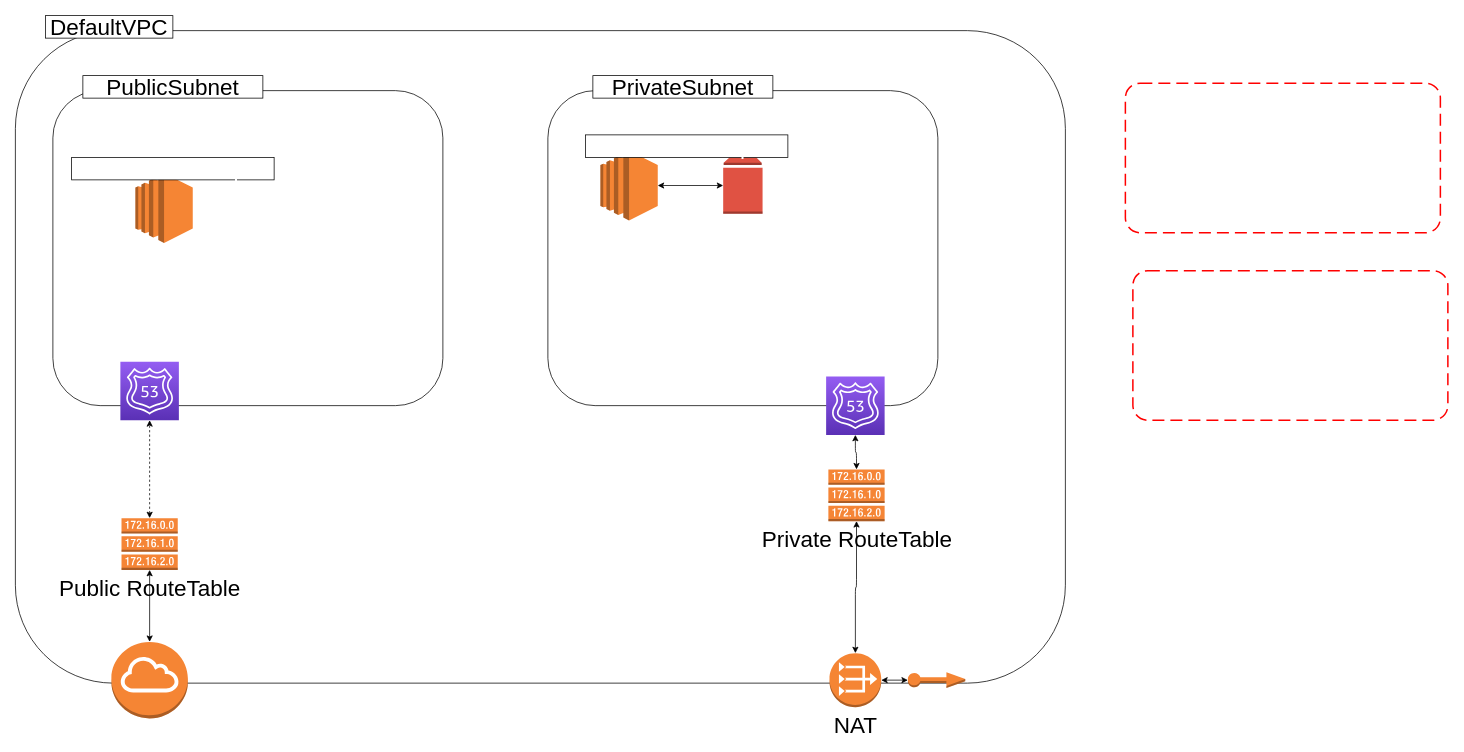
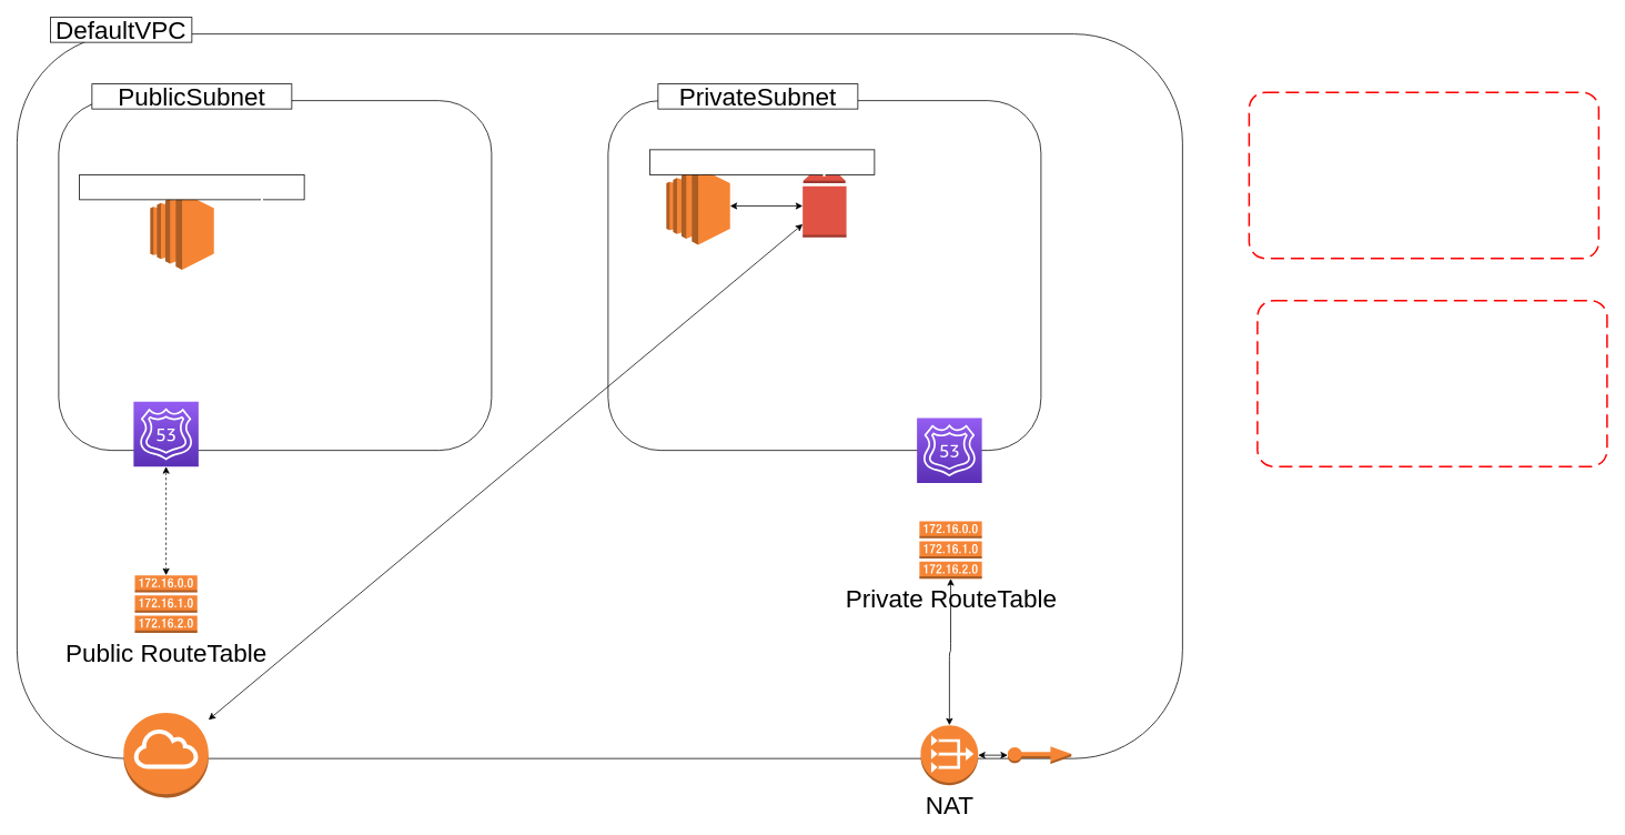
  <mxCell id="0" />
  <mxCell id="1" parent="0" />
  <mxCell id="2" value="" style="rounded=1;whiteSpace=wrap;html=1;" vertex="1" parent="1"><mxGeometry x="20" y="40" width="1400" height="870" as="geometry" /></mxCell>
  <mxCell id="3" value="DefaultVPC" style="text;html=1;strokeColor=default;fillColor=default;align=center;verticalAlign=middle;whiteSpace=wrap;rounded=0;fontSize=30;" vertex="1" parent="1"><mxGeometry x="60" y="20" width="170" height="30" as="geometry" /></mxCell>
  <mxCell id="4" value="" style="rounded=1;whiteSpace=wrap;html=1;fontSize=30;strokeColor=default;fillColor=default;" vertex="1" parent="1"><mxGeometry x="70" y="120" width="520" height="420" as="geometry" /></mxCell>
  <mxCell id="5" value="PublicSubnet" style="text;html=1;strokeColor=default;fillColor=default;align=center;verticalAlign=middle;whiteSpace=wrap;rounded=0;fontSize=30;" vertex="1" parent="1"><mxGeometry x="110" y="100" width="240" height="30" as="geometry" /></mxCell>
  <mxCell id="6" value="" style="rounded=1;whiteSpace=wrap;html=1;fontSize=30;strokeColor=default;fillColor=default;" vertex="1" parent="1"><mxGeometry x="730" y="120" width="520" height="420" as="geometry" /></mxCell>
  <mxCell id="7" value="PrivateSubnet" style="text;html=1;strokeColor=default;fillColor=default;align=center;verticalAlign=middle;whiteSpace=wrap;rounded=0;fontSize=30;" vertex="1" parent="1"><mxGeometry x="790" y="100" width="240" height="30" as="geometry" /></mxCell>
  <mxCell id="8" style="edgeStyle=orthogonalEdgeStyle;html=1;entryX=0;entryY=0.5;entryDx=0;entryDy=0;entryPerimeter=0;fontSize=30;fontColor=#FFFFFF;startArrow=classic;startFill=1;" edge="1" parent="1" source="10" target="14"><mxGeometry relative="1" as="geometry" /></mxCell>
  <mxCell id="9" style="edgeStyle=orthogonalEdgeStyle;html=1;entryX=0.5;entryY=1;entryDx=0;entryDy=0;entryPerimeter=0;fontSize=30;fontColor=#FFFFFF;startArrow=classic;startFill=1;" edge="1" parent="1" source="10" target="13"><mxGeometry relative="1" as="geometry" /></mxCell>
  <mxCell id="10" value="NAT" style="outlineConnect=0;dashed=0;verticalLabelPosition=bottom;verticalAlign=top;align=center;html=1;shape=mxgraph.aws3.vpc_nat_gateway;fillColor=#F58534;gradientColor=none;fontSize=30;strokeColor=default;" vertex="1" parent="1"><mxGeometry x="1105.5" y="870" width="69" height="72" as="geometry" /></mxCell>
  <mxCell id="11" value="Private Route" style="sketch=0;points=[[0,0,0],[0.25,0,0],[0.5,0,0],[0.75,0,0],[1,0,0],[0,1,0],[0.25,1,0],[0.5,1,0],[0.75,1,0],[1,1,0],[0,0.25,0],[0,0.5,0],[0,0.75,0],[1,0.25,0],[1,0.5,0],[1,0.75,0]];outlineConnect=0;fontColor=#FFFFFF;gradientColor=#945DF2;gradientDirection=north;fillColor=#5A30B5;strokeColor=#ffffff;dashed=0;verticalLabelPosition=bottom;verticalAlign=top;align=center;html=1;fontSize=30;fontStyle=0;aspect=fixed;shape=mxgraph.aws4.resourceIcon;resIcon=mxgraph.aws4.route_53;" vertex="1" parent="1"><mxGeometry x="1101" y="501" width="78" height="78" as="geometry" /></mxCell>
- <mxCell id="12" style="edgeStyle=orthogonalEdgeStyle;html=1;entryX=0.5;entryY=1;entryDx=0;entryDy=0;entryPerimeter=0;fontSize=30;fontColor=#FFFFFF;startArrow=classic;startFill=1;" edge="1" parent="1" source="13" target="11"><mxGeometry relative="1" as="geometry" /></mxCell>
  <mxCell id="13" value="Private RouteTable" style="outlineConnect=0;dashed=0;verticalLabelPosition=bottom;verticalAlign=top;align=center;html=1;shape=mxgraph.aws3.route_table;fillColor=#F58536;gradientColor=none;fontSize=30;strokeColor=default;" vertex="1" parent="1"><mxGeometry x="1104" y="625" width="75" height="69" as="geometry" /></mxCell>
  <mxCell id="14" value="NAT EIP" style="outlineConnect=0;dashed=0;verticalLabelPosition=bottom;verticalAlign=top;align=center;html=1;shape=mxgraph.aws3.elastic_ip;fillColor=#F58534;gradientColor=none;fontSize=30;fontColor=#FFFFFF;strokeColor=default;" vertex="1" parent="1"><mxGeometry x="1210" y="895.5" width="76.5" height="21" as="geometry" /></mxCell>
  <mxCell id="15" value="DBSecGroup&#10;- SSH -&gt; source: DefaultVPC&#10;- 5432 -&gt; source: DefaultVPC" style="rounded=1;arcSize=10;dashed=1;strokeColor=#ff0000;fillColor=none;gradientColor=none;dashPattern=8 4;strokeWidth=2;fontSize=30;fontColor=#FFFFFF;" vertex="1" parent="1"><mxGeometry x="1500" y="110" width="420" height="199.5" as="geometry" /></mxCell>
  <mxCell id="16" value="WebSecGroup&#10;- SSH -&gt; source: DefaultVPC&#10;- 80 -&gt; source: DefaultVPC&#10;- 443 -&gt; source: DefaultVPC" style="rounded=1;arcSize=10;dashed=1;strokeColor=#ff0000;fillColor=none;gradientColor=none;dashPattern=8 4;strokeWidth=2;fontSize=30;fontColor=#FFFFFF;" vertex="1" parent="1"><mxGeometry x="1510" y="360" width="420" height="199.5" as="geometry" /></mxCell>
  <mxCell id="17" style="edgeStyle=none;html=1;fontSize=30;fontColor=#FFFFFF;startArrow=classic;startFill=1;" edge="1" parent="1" source="18" target="19"><mxGeometry relative="1" as="geometry" /></mxCell>
  <mxCell id="18" value="DBInstance" style="outlineConnect=0;dashed=0;verticalLabelPosition=bottom;verticalAlign=top;align=center;html=1;shape=mxgraph.aws3.ec2;fillColor=#F58534;gradientColor=none;fontSize=30;fontColor=#FFFFFF;strokeColor=default;" vertex="1" parent="1"><mxGeometry x="800" y="200" width="76.5" height="93" as="geometry" /></mxCell>
  <mxCell id="19" value="DBEbs" style="outlineConnect=0;dashed=0;verticalLabelPosition=bottom;verticalAlign=top;align=center;html=1;shape=mxgraph.aws3.volume;fillColor=#E05243;gradientColor=none;fontSize=30;fontColor=#FFFFFF;strokeColor=default;" vertex="1" parent="1"><mxGeometry x="963.75" y="209" width="52.5" height="75" as="geometry" /></mxCell>
  <mxCell id="20" value="DBSecGroup" style="text;html=1;strokeColor=default;fillColor=default;align=center;verticalAlign=middle;whiteSpace=wrap;rounded=0;fontSize=30;fontColor=#FFFFFF;" vertex="1" parent="1"><mxGeometry x="780" y="179" width="270" height="30" as="geometry" /></mxCell>
  <mxCell id="21" value="WebServer" style="outlineConnect=0;dashed=0;verticalLabelPosition=bottom;verticalAlign=top;align=center;html=1;shape=mxgraph.aws3.ec2;fillColor=#F58534;gradientColor=none;fontSize=30;fontColor=#FFFFFF;strokeColor=default;" vertex="1" parent="1"><mxGeometry x="180" y="230" width="76.5" height="93" as="geometry" /></mxCell>
  <mxCell id="22" value="WebSecGroup" style="text;html=1;strokeColor=default;fillColor=default;align=center;verticalAlign=middle;whiteSpace=wrap;rounded=0;fontSize=30;fontColor=#FFFFFF;" vertex="1" parent="1"><mxGeometry x="95" y="209" width="270" height="30" as="geometry" /></mxCell>
- <mxCell id="23" style="edgeStyle=none;html=1;entryX=0.5;entryY=1;entryDx=0;entryDy=0;entryPerimeter=0;fontSize=30;fontColor=#FFFFFF;startArrow=classic;startFill=1;" edge="1" parent="1" source="24" target="26"><mxGeometry relative="1" as="geometry" /></mxCell>
+ <mxCell id="23" style="edgeStyle=none;html=1;fontSize=30;fontColor=#FFFFFF;startArrow=classic;startFill=1;" edge="1" parent="1" source="24" target="19"><mxGeometry relative="1" as="geometry" /></mxCell>
  <mxCell id="24" value="Int Gateway" style="outlineConnect=0;dashed=0;verticalLabelPosition=bottom;verticalAlign=top;align=center;html=1;shape=mxgraph.aws3.internet_gateway;fillColor=#F58534;gradientColor=none;fontSize=30;fontColor=#FFFFFF;strokeColor=default;" vertex="1" parent="1"><mxGeometry x="148" y="855" width="102" height="102" as="geometry" /></mxCell>
  <mxCell id="25" style="edgeStyle=orthogonalEdgeStyle;html=1;entryX=0.5;entryY=1;entryDx=0;entryDy=0;entryPerimeter=0;fontSize=30;fontColor=#FFFFFF;startArrow=classic;startFill=1;dashed=1;" edge="1" parent="1" source="26" target="27"><mxGeometry relative="1" as="geometry" /></mxCell>
  <mxCell id="26" value="Public RouteTable" style="outlineConnect=0;dashed=0;verticalLabelPosition=bottom;verticalAlign=top;align=center;html=1;shape=mxgraph.aws3.route_table;fillColor=#F58536;gradientColor=none;fontSize=30;strokeColor=default;" vertex="1" parent="1"><mxGeometry x="161.5" y="690" width="75" height="69" as="geometry" /></mxCell>
  <mxCell id="27" value="Public Route" style="sketch=0;points=[[0,0,0],[0.25,0,0],[0.5,0,0],[0.75,0,0],[1,0,0],[0,1,0],[0.25,1,0],[0.5,1,0],[0.75,1,0],[1,1,0],[0,0.25,0],[0,0.5,0],[0,0.75,0],[1,0.25,0],[1,0.5,0],[1,0.75,0]];outlineConnect=0;fontColor=#FFFFFF;gradientColor=#945DF2;gradientDirection=north;fillColor=#5A30B5;strokeColor=#ffffff;dashed=0;verticalLabelPosition=bottom;verticalAlign=top;align=center;html=1;fontSize=30;fontStyle=0;aspect=fixed;shape=mxgraph.aws4.resourceIcon;resIcon=mxgraph.aws4.route_53;" vertex="1" parent="1"><mxGeometry x="160" y="481.5" width="78" height="78" as="geometry" /></mxCell>
